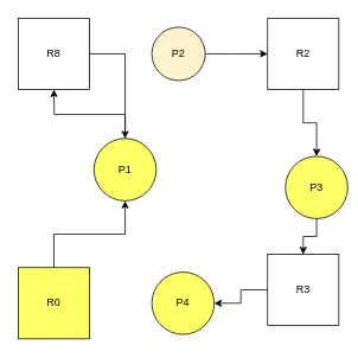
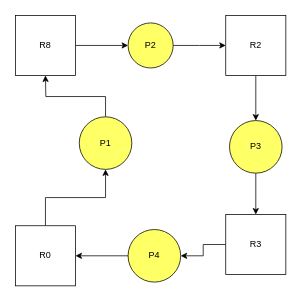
  <mxCell id="0" />
  <mxCell id="1" parent="0" />
  <mxCell id="2" style="edgeStyle=orthogonalEdgeStyle;rounded=0;orthogonalLoop=1;jettySize=auto;html=1;exitX=0.5;exitY=0;exitDx=0;exitDy=0;entryX=0.5;entryY=1;entryDx=0;entryDy=0;" parent="1" source="3" target="11" edge="1"><mxGeometry relative="1" as="geometry" /></mxCell>
- <mxCell id="3" value="R0" style="whiteSpace=wrap;html=1;aspect=fixed;fillColor=#ffff66;" parent="1" vertex="1"><mxGeometry x="20" y="300" width="80" height="80" as="geometry" /></mxCell>
- <mxCell id="4" style="edgeStyle=orthogonalEdgeStyle;rounded=0;orthogonalLoop=1;jettySize=auto;html=1;exitX=1;exitY=0.5;exitDx=0;exitDy=0;" parent="1" source="5" target="11" edge="1"><mxGeometry relative="1" as="geometry" /></mxCell>
+ <mxCell id="3" value="R0" style="whiteSpace=wrap;html=1;aspect=fixed;" parent="1" vertex="1"><mxGeometry x="20" y="300" width="80" height="80" as="geometry" /></mxCell>
+ <mxCell id="4" style="edgeStyle=orthogonalEdgeStyle;rounded=0;orthogonalLoop=1;jettySize=auto;html=1;exitX=1;exitY=0.5;exitDx=0;exitDy=0;entryX=0;entryY=0.5;entryDx=0;entryDy=0;" parent="1" source="5" target="15" edge="1"><mxGeometry relative="1" as="geometry" /></mxCell>
  <mxCell id="5" value="R8" style="whiteSpace=wrap;html=1;aspect=fixed;" parent="1" vertex="1"><mxGeometry x="20" y="20" width="80" height="80" as="geometry" /></mxCell>
  <mxCell id="6" style="edgeStyle=orthogonalEdgeStyle;rounded=0;orthogonalLoop=1;jettySize=auto;html=1;exitX=0;exitY=0.5;exitDx=0;exitDy=0;entryX=1;entryY=0.5;entryDx=0;entryDy=0;" parent="1" source="7" target="17" edge="1"><mxGeometry relative="1" as="geometry" /></mxCell>
  <mxCell id="7" value="R3" style="whiteSpace=wrap;html=1;aspect=fixed;" parent="1" vertex="1"><mxGeometry x="300" y="285" width="80" height="80" as="geometry" /></mxCell>
  <mxCell id="8" style="edgeStyle=orthogonalEdgeStyle;rounded=0;orthogonalLoop=1;jettySize=auto;html=1;exitX=0.5;exitY=1;exitDx=0;exitDy=0;entryX=0.5;entryY=0;entryDx=0;entryDy=0;" parent="1" source="9" target="13" edge="1"><mxGeometry relative="1" as="geometry" /></mxCell>
  <mxCell id="9" value="R2" style="whiteSpace=wrap;html=1;aspect=fixed;" parent="1" vertex="1"><mxGeometry x="300" y="20" width="80" height="80" as="geometry" /></mxCell>
  <mxCell id="10" style="edgeStyle=orthogonalEdgeStyle;rounded=0;orthogonalLoop=1;jettySize=auto;html=1;exitX=0.5;exitY=0;exitDx=0;exitDy=0;" parent="1" source="11" edge="1"><mxGeometry relative="1" as="geometry"><mxPoint x="60" y="100" as="targetPoint" /></mxGeometry></mxCell>
  <mxCell id="11" value="P1" style="ellipse;whiteSpace=wrap;html=1;aspect=fixed;fillColor=#FFFF66;" parent="1" vertex="1"><mxGeometry x="105" y="155" width="70" height="70" as="geometry" /></mxCell>
  <mxCell id="12" style="edgeStyle=orthogonalEdgeStyle;rounded=0;orthogonalLoop=1;jettySize=auto;html=1;exitX=0.5;exitY=1;exitDx=0;exitDy=0;entryX=0.5;entryY=0;entryDx=0;entryDy=0;" parent="1" source="13" target="7" edge="1"><mxGeometry relative="1" as="geometry" /></mxCell>
- <mxCell id="13" value="P3" style="ellipse;whiteSpace=wrap;html=1;aspect=fixed;fillColor=#FFFF66;" parent="1" vertex="1"><mxGeometry x="320" y="175" width="70" height="70" as="geometry" /></mxCell>
+ <mxCell id="13" value="P3" style="ellipse;whiteSpace=wrap;html=1;aspect=fixed;fillColor=#FFFF66;" parent="1" vertex="1"><mxGeometry x="305" y="160" width="70" height="70" as="geometry" /></mxCell>
  <mxCell id="14" style="edgeStyle=orthogonalEdgeStyle;rounded=0;orthogonalLoop=1;jettySize=auto;html=1;exitX=1;exitY=0.5;exitDx=0;exitDy=0;" parent="1" source="15" edge="1"><mxGeometry relative="1" as="geometry"><mxPoint x="300" y="60" as="targetPoint" /></mxGeometry></mxCell>
- <mxCell id="15" value="P2" style="ellipse;whiteSpace=wrap;html=1;aspect=fixed;fillColor=#fff2cc;" parent="1" vertex="1"><mxGeometry x="170" y="30" width="60" height="60" as="geometry" /></mxCell>
+ <mxCell id="15" value="P2" style="ellipse;whiteSpace=wrap;html=1;aspect=fixed;fillColor=#FFFF66;" parent="1" vertex="1"><mxGeometry x="170" y="30" width="60" height="60" as="geometry" /></mxCell>
+ <mxCell id="16" style="edgeStyle=orthogonalEdgeStyle;rounded=0;orthogonalLoop=1;jettySize=auto;html=1;exitX=0;exitY=0.5;exitDx=0;exitDy=0;entryX=1;entryY=0.5;entryDx=0;entryDy=0;" parent="1" source="17" target="3" edge="1"><mxGeometry relative="1" as="geometry" /></mxCell>
  <mxCell id="17" value="P4" style="ellipse;whiteSpace=wrap;html=1;aspect=fixed;fillColor=#FFFF66;" parent="1" vertex="1"><mxGeometry x="170" y="305" width="70" height="70" as="geometry" /></mxCell>
